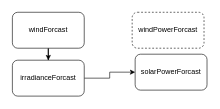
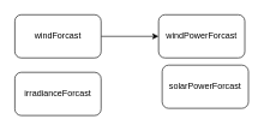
  <mxCell id="0" />
  <mxCell id="1" parent="0" />
- <mxCell id="2" value="" style="edgeStyle=orthogonalEdgeStyle;rounded=0;orthogonalLoop=1;jettySize=auto;html=1;" edge="1" parent="1" source="3" target="6"><mxGeometry relative="1" as="geometry" /></mxCell>
+ <mxCell id="2" value="" style="edgeStyle=orthogonalEdgeStyle;rounded=0;orthogonalLoop=1;jettySize=auto;html=1;" edge="1" parent="1" source="3" target="4"><mxGeometry relative="1" as="geometry" /></mxCell>
  <mxCell id="3" value="&lt;div&gt;windForcast&lt;/div&gt;" style="rounded=1;whiteSpace=wrap;html=1;" vertex="1" parent="1"><mxGeometry x="20" y="20" width="120" height="60" as="geometry" /></mxCell>
- <mxCell id="4" value="windPowerForcast" style="rounded=1;whiteSpace=wrap;html=1;dashed=1;" vertex="1" parent="1"><mxGeometry x="220" y="20" width="120" height="60" as="geometry" /></mxCell>
- <mxCell id="5" value="" style="edgeStyle=orthogonalEdgeStyle;rounded=0;orthogonalLoop=1;jettySize=auto;html=1;" edge="1" parent="1" source="6" target="7"><mxGeometry relative="1" as="geometry" /></mxCell>
+ <mxCell id="4" value="windPowerForcast" style="rounded=1;whiteSpace=wrap;html=1;" vertex="1" parent="1"><mxGeometry x="220" y="20" width="120" height="60" as="geometry" /></mxCell>
  <mxCell id="6" value="irradianceForcast" style="rounded=1;whiteSpace=wrap;html=1;" vertex="1" parent="1"><mxGeometry x="20" y="100" width="120" height="60" as="geometry" /></mxCell>
  <mxCell id="7" value="solarPowerForcast" style="rounded=1;whiteSpace=wrap;html=1;" vertex="1" parent="1"><mxGeometry x="225" y="90" width="120" height="60" as="geometry" /></mxCell>
